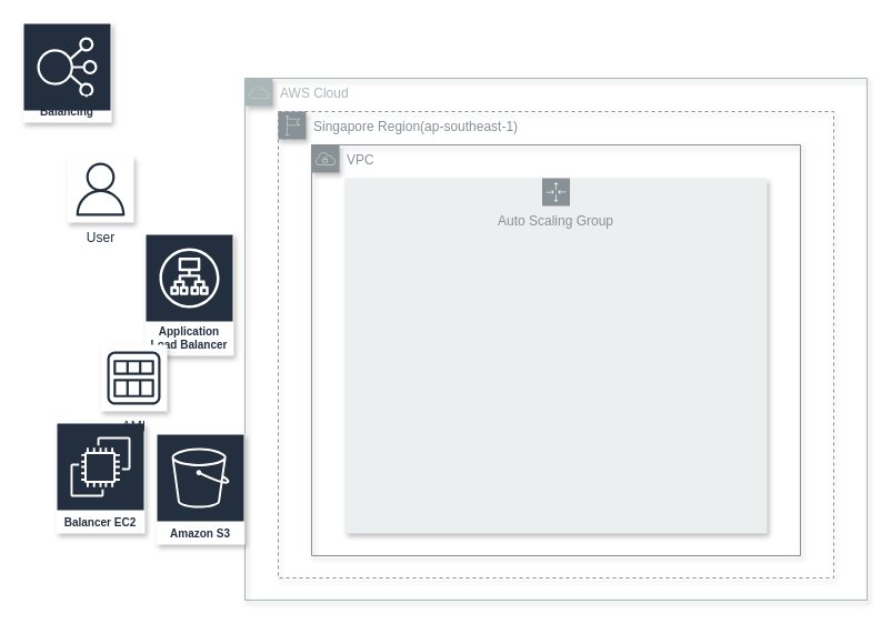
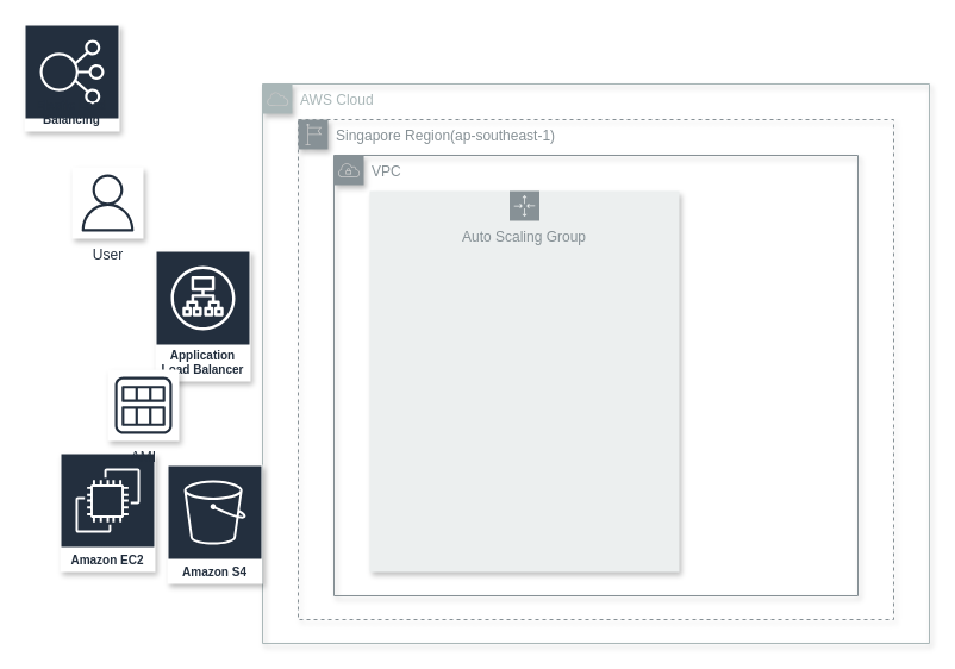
  <mxCell id="0" />
  <mxCell id="1" parent="0" />
  <mxCell id="2" value="User" style="sketch=0;outlineConnect=0;fontColor=#232F3E;gradientColor=none;strokeColor=#232F3E;fillColor=#ffffff;dashed=0;verticalLabelPosition=bottom;verticalAlign=top;align=center;html=1;fontSize=12;fontStyle=0;aspect=fixed;shape=mxgraph.aws4.resourceIcon;resIcon=mxgraph.aws4.user;rounded=1;shadow=1;glass=0;" vertex="1" parent="1"><mxGeometry x="60" y="140" width="60" height="60" as="geometry" /></mxCell>
  <mxCell id="3" value="AWS Cloud" style="sketch=0;outlineConnect=0;gradientColor=none;html=1;whiteSpace=wrap;fontSize=12;fontStyle=0;shape=mxgraph.aws4.group;grIcon=mxgraph.aws4.group_aws_cloud;strokeColor=#AAB7B8;fillColor=none;verticalAlign=top;align=left;spacingLeft=30;fontColor=#AAB7B8;dashed=0;rounded=1;shadow=1;glass=0;" vertex="1" parent="1"><mxGeometry x="220" y="70" width="560" height="470" as="geometry" /></mxCell>
  <mxCell id="4" value="Singapore Region(ap-southeast-1)" style="sketch=0;outlineConnect=0;gradientColor=none;html=1;whiteSpace=wrap;fontSize=12;fontStyle=0;shape=mxgraph.aws4.group;grIcon=mxgraph.aws4.group_region;strokeColor=#879196;fillColor=none;verticalAlign=top;align=left;spacingLeft=30;fontColor=#879196;dashed=1;rounded=1;shadow=1;glass=0;" vertex="1" parent="1"><mxGeometry x="250" y="100" width="500" height="420" as="geometry" /></mxCell>
  <mxCell id="5" value="VPC" style="sketch=0;outlineConnect=0;gradientColor=none;html=1;whiteSpace=wrap;fontSize=12;fontStyle=0;shape=mxgraph.aws4.group;grIcon=mxgraph.aws4.group_vpc;strokeColor=#879196;fillColor=none;verticalAlign=top;align=left;spacingLeft=30;fontColor=#879196;dashed=0;rounded=1;shadow=1;glass=0;" vertex="1" parent="1"><mxGeometry x="280" y="130" width="440" height="370" as="geometry" /></mxCell>
- <mxCell id="6" value="Auto Scaling Group" style="sketch=0;outlineConnect=0;gradientColor=none;html=1;whiteSpace=wrap;fontSize=12;fontStyle=0;shape=mxgraph.aws4.groupCenter;grIcon=mxgraph.aws4.group_auto_scaling_group;grStroke=0;strokeColor=#879196;fillColor=#ECEFEF;verticalAlign=top;align=center;fontColor=#879196;dashed=0;spacingTop=25;rounded=1;shadow=1;glass=0;" vertex="1" parent="1"><mxGeometry x="310" y="160" width="380" height="320" as="geometry" /></mxCell>
- <mxCell id="7" value="Balancer EC2" style="sketch=0;outlineConnect=0;fontColor=#232F3E;gradientColor=none;strokeColor=#ffffff;fillColor=#232F3E;dashed=0;verticalLabelPosition=middle;verticalAlign=bottom;align=center;html=1;whiteSpace=wrap;fontSize=10;fontStyle=1;spacing=3;shape=mxgraph.aws4.productIcon;prIcon=mxgraph.aws4.ec2;rounded=1;shadow=1;glass=0;" vertex="1" parent="1"><mxGeometry x="50" y="380" width="80" height="100" as="geometry" /></mxCell>
+ <mxCell id="6" value="Auto Scaling Group" style="sketch=0;outlineConnect=0;gradientColor=none;html=1;whiteSpace=wrap;fontSize=12;fontStyle=0;shape=mxgraph.aws4.groupCenter;grIcon=mxgraph.aws4.group_auto_scaling_group;grStroke=0;strokeColor=#879196;fillColor=#ECEFEF;verticalAlign=top;align=center;fontColor=#879196;dashed=0;spacingTop=25;rounded=1;shadow=1;glass=0;" vertex="1" parent="1"><mxGeometry x="310" y="160" width="260" height="320" as="geometry" /></mxCell>
+ <mxCell id="7" value="Amazon EC2" style="sketch=0;outlineConnect=0;fontColor=#232F3E;gradientColor=none;strokeColor=#ffffff;fillColor=#232F3E;dashed=0;verticalLabelPosition=middle;verticalAlign=bottom;align=center;html=1;whiteSpace=wrap;fontSize=10;fontStyle=1;spacing=3;shape=mxgraph.aws4.productIcon;prIcon=mxgraph.aws4.ec2;rounded=1;shadow=1;glass=0;" vertex="1" parent="1"><mxGeometry x="50" y="380" width="80" height="100" as="geometry" /></mxCell>
  <mxCell id="8" value="Elastic Load Balancing" style="sketch=0;outlineConnect=0;fontColor=#232F3E;gradientColor=none;strokeColor=#ffffff;fillColor=#232F3E;dashed=0;verticalLabelPosition=middle;verticalAlign=bottom;align=center;html=1;whiteSpace=wrap;fontSize=10;fontStyle=1;spacing=3;shape=mxgraph.aws4.productIcon;prIcon=mxgraph.aws4.elastic_load_balancing;rounded=1;shadow=1;glass=0;" vertex="1" parent="1"><mxGeometry x="20" y="20" width="80" height="90" as="geometry" /></mxCell>
  <mxCell id="9" value="Application Load Balancer" style="sketch=0;outlineConnect=0;fontColor=#232F3E;gradientColor=none;strokeColor=#ffffff;fillColor=#232F3E;dashed=0;verticalLabelPosition=middle;verticalAlign=bottom;align=center;html=1;whiteSpace=wrap;fontSize=10;fontStyle=1;spacing=3;shape=mxgraph.aws4.productIcon;prIcon=mxgraph.aws4.application_load_balancer;rounded=1;shadow=1;glass=0;" vertex="1" parent="1"><mxGeometry x="130" y="210" width="80" height="110" as="geometry" /></mxCell>
  <mxCell id="10" value="AMI" style="sketch=0;outlineConnect=0;fontColor=#232F3E;gradientColor=none;strokeColor=#232F3E;fillColor=#ffffff;dashed=0;verticalLabelPosition=bottom;verticalAlign=top;align=center;html=1;fontSize=12;fontStyle=0;aspect=fixed;shape=mxgraph.aws4.resourceIcon;resIcon=mxgraph.aws4.ami;rounded=1;shadow=1;glass=0;" vertex="1" parent="1"><mxGeometry x="90" y="310" width="60" height="60" as="geometry" /></mxCell>
- <mxCell id="11" value="Amazon S3" style="sketch=0;outlineConnect=0;fontColor=#232F3E;gradientColor=none;strokeColor=#ffffff;fillColor=#232F3E;dashed=0;verticalLabelPosition=middle;verticalAlign=bottom;align=center;html=1;whiteSpace=wrap;fontSize=10;fontStyle=1;spacing=3;shape=mxgraph.aws4.productIcon;prIcon=mxgraph.aws4.s3;rounded=1;shadow=1;glass=0;" vertex="1" parent="1"><mxGeometry x="140" y="390" width="80" height="100" as="geometry" /></mxCell>
+ <mxCell id="11" value="Amazon S4" style="sketch=0;outlineConnect=0;fontColor=#232F3E;gradientColor=none;strokeColor=#ffffff;fillColor=#232F3E;dashed=0;verticalLabelPosition=middle;verticalAlign=bottom;align=center;html=1;whiteSpace=wrap;fontSize=10;fontStyle=1;spacing=3;shape=mxgraph.aws4.productIcon;prIcon=mxgraph.aws4.s3;rounded=1;shadow=1;glass=0;" vertex="1" parent="1"><mxGeometry x="140" y="390" width="80" height="100" as="geometry" /></mxCell>
